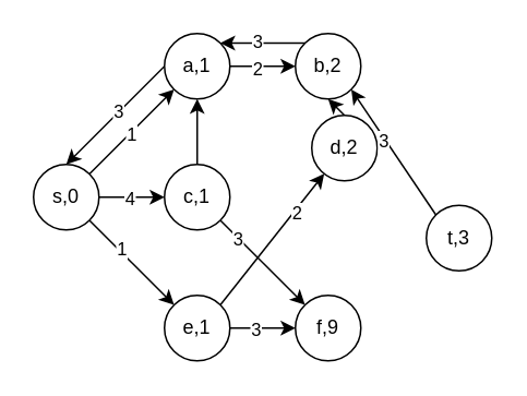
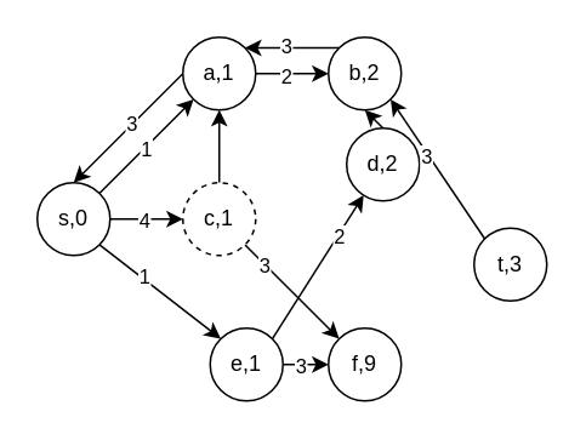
  <mxCell id="0" />
  <mxCell id="1" parent="0" />
  <mxCell id="2" style="rounded=0;orthogonalLoop=1;jettySize=auto;html=1;exitX=1;exitY=0;exitDx=0;exitDy=0;entryX=0;entryY=1;entryDx=0;entryDy=0;" parent="1" source="8" target="18" edge="1"><mxGeometry relative="1" as="geometry" /></mxCell>
  <mxCell id="3" value="1" style="edgeLabel;html=1;align=center;verticalAlign=middle;resizable=0;points=[];" parent="2" vertex="1" connectable="0"><mxGeometry x="-0.051" y="-1" relative="1" as="geometry"><mxPoint as="offset" /></mxGeometry></mxCell>
  <mxCell id="4" style="edgeStyle=none;rounded=0;orthogonalLoop=1;jettySize=auto;html=1;exitX=1;exitY=1;exitDx=0;exitDy=0;entryX=0;entryY=0;entryDx=0;entryDy=0;" parent="1" source="8" target="13" edge="1"><mxGeometry relative="1" as="geometry" /></mxCell>
  <mxCell id="5" value="1" style="edgeLabel;html=1;align=center;verticalAlign=middle;resizable=0;points=[];" parent="4" vertex="1" connectable="0"><mxGeometry x="-0.29" y="1" relative="1" as="geometry"><mxPoint as="offset" /></mxGeometry></mxCell>
  <mxCell id="6" style="edgeStyle=none;rounded=0;orthogonalLoop=1;jettySize=auto;html=1;exitX=1;exitY=0.5;exitDx=0;exitDy=0;entryX=0;entryY=0.5;entryDx=0;entryDy=0;" parent="1" source="8" target="24" edge="1"><mxGeometry relative="1" as="geometry" /></mxCell>
  <mxCell id="7" value="4" style="edgeLabel;html=1;align=center;verticalAlign=middle;resizable=0;points=[];" parent="6" vertex="1" connectable="0"><mxGeometry x="-0.119" relative="1" as="geometry"><mxPoint as="offset" /></mxGeometry></mxCell>
  <mxCell id="8" value="s,0" style="ellipse;whiteSpace=wrap;html=1;aspect=fixed;" parent="1" vertex="1"><mxGeometry x="20" y="100" width="40" height="40" as="geometry" /></mxCell>
  <mxCell id="9" style="edgeStyle=none;rounded=0;orthogonalLoop=1;jettySize=auto;html=1;exitX=1;exitY=0.5;exitDx=0;exitDy=0;entryX=0;entryY=0.5;entryDx=0;entryDy=0;" parent="1" source="13" target="19" edge="1"><mxGeometry relative="1" as="geometry" /></mxCell>
  <mxCell id="10" value="3" style="edgeLabel;html=1;align=center;verticalAlign=middle;resizable=0;points=[];" parent="9" vertex="1" connectable="0"><mxGeometry x="-0.262" y="3" relative="1" as="geometry"><mxPoint y="3" as="offset" /></mxGeometry></mxCell>
  <mxCell id="11" style="edgeStyle=none;rounded=0;orthogonalLoop=1;jettySize=auto;html=1;exitX=1;exitY=0;exitDx=0;exitDy=0;" parent="1" source="13" target="26" edge="1"><mxGeometry relative="1" as="geometry" /></mxCell>
  <mxCell id="12" value="2" style="edgeLabel;html=1;align=center;verticalAlign=middle;resizable=0;points=[];" parent="11" vertex="1" connectable="0"><mxGeometry x="0.428" y="-1" relative="1" as="geometry"><mxPoint as="offset" /></mxGeometry></mxCell>
- <mxCell id="13" value="e,1" style="ellipse;whiteSpace=wrap;html=1;aspect=fixed;" parent="1" vertex="1"><mxGeometry x="100" y="180" width="40" height="40" as="geometry" /></mxCell>
+ <mxCell id="13" value="e,1" style="ellipse;whiteSpace=wrap;html=1;aspect=fixed;" parent="1" vertex="1"><mxGeometry x="115" y="180" width="40" height="40" as="geometry" /></mxCell>
  <mxCell id="14" style="edgeStyle=none;rounded=0;orthogonalLoop=1;jettySize=auto;html=1;exitX=1;exitY=0.5;exitDx=0;exitDy=0;entryX=0;entryY=0.5;entryDx=0;entryDy=0;" parent="1" source="18" target="31" edge="1"><mxGeometry relative="1" as="geometry" /></mxCell>
  <mxCell id="15" value="2" style="edgeLabel;html=1;align=center;verticalAlign=middle;resizable=0;points=[];" parent="14" vertex="1" connectable="0"><mxGeometry x="-0.214" y="-1" relative="1" as="geometry"><mxPoint as="offset" /></mxGeometry></mxCell>
  <mxCell id="16" style="rounded=0;orthogonalLoop=1;jettySize=auto;html=1;exitX=0;exitY=0.5;exitDx=0;exitDy=0;entryX=0.5;entryY=0;entryDx=0;entryDy=0;" edge="1" parent="1" source="18" target="8"><mxGeometry relative="1" as="geometry" /></mxCell>
  <mxCell id="17" value="3" style="edgeLabel;html=1;align=center;verticalAlign=middle;resizable=0;points=[];" vertex="1" connectable="0" parent="16"><mxGeometry x="-0.064" y="-1" relative="1" as="geometry"><mxPoint as="offset" /></mxGeometry></mxCell>
  <mxCell id="18" value="a,1" style="ellipse;whiteSpace=wrap;html=1;aspect=fixed;" parent="1" vertex="1"><mxGeometry x="100" y="20" width="40" height="40" as="geometry" /></mxCell>
  <mxCell id="19" value="f,9" style="ellipse;whiteSpace=wrap;html=1;aspect=fixed;" parent="1" vertex="1"><mxGeometry x="180" y="180" width="40" height="40" as="geometry" /></mxCell>
  <mxCell id="20" value="t,3" style="ellipse;whiteSpace=wrap;html=1;aspect=fixed;" parent="1" vertex="1"><mxGeometry x="260" y="125" width="40" height="40" as="geometry" /></mxCell>
  <mxCell id="21" style="edgeStyle=none;rounded=0;orthogonalLoop=1;jettySize=auto;html=1;exitX=1;exitY=1;exitDx=0;exitDy=0;entryX=0;entryY=0;entryDx=0;entryDy=0;" parent="1" source="24" target="19" edge="1"><mxGeometry relative="1" as="geometry" /></mxCell>
  <mxCell id="22" value="3" style="edgeLabel;html=1;align=center;verticalAlign=middle;resizable=0;points=[];" parent="21" vertex="1" connectable="0"><mxGeometry x="-0.594" y="-1" relative="1" as="geometry"><mxPoint as="offset" /></mxGeometry></mxCell>
  <mxCell id="23" style="edgeStyle=none;rounded=0;orthogonalLoop=1;jettySize=auto;html=1;exitX=0.5;exitY=0;exitDx=0;exitDy=0;entryX=0.5;entryY=1;entryDx=0;entryDy=0;" parent="1" source="24" target="18" edge="1"><mxGeometry relative="1" as="geometry" /></mxCell>
- <mxCell id="24" value="c,1" style="ellipse;whiteSpace=wrap;html=1;aspect=fixed;" parent="1" vertex="1"><mxGeometry x="100" y="100" width="40" height="40" as="geometry" /></mxCell>
+ <mxCell id="24" value="c,1" style="ellipse;whiteSpace=wrap;html=1;aspect=fixed;dashed=1;" parent="1" vertex="1"><mxGeometry x="100" y="100" width="40" height="40" as="geometry" /></mxCell>
  <mxCell id="25" style="edgeStyle=none;rounded=0;orthogonalLoop=1;jettySize=auto;html=1;exitX=0.5;exitY=0;exitDx=0;exitDy=0;entryX=0.5;entryY=1;entryDx=0;entryDy=0;" parent="1" source="26" target="31" edge="1"><mxGeometry relative="1" as="geometry" /></mxCell>
  <mxCell id="26" value="d,2" style="ellipse;whiteSpace=wrap;html=1;aspect=fixed;" parent="1" vertex="1"><mxGeometry x="190" y="70" width="40" height="40" as="geometry" /></mxCell>
  <mxCell id="27" style="edgeStyle=none;rounded=0;orthogonalLoop=1;jettySize=auto;html=1;exitX=0;exitY=0;exitDx=0;exitDy=0;entryX=1;entryY=1;entryDx=0;entryDy=0;" parent="1" source="20" target="31" edge="1"><mxGeometry relative="1" as="geometry" /></mxCell>
  <mxCell id="28" value="3" style="edgeLabel;html=1;align=center;verticalAlign=middle;resizable=0;points=[];" parent="27" vertex="1" connectable="0"><mxGeometry x="-0.244" relative="1" as="geometry"><mxPoint x="-12.46" y="-16.46" as="offset" /></mxGeometry></mxCell>
  <mxCell id="29" style="edgeStyle=none;rounded=0;orthogonalLoop=1;jettySize=auto;html=1;exitX=0;exitY=0;exitDx=0;exitDy=0;entryX=1;entryY=0;entryDx=0;entryDy=0;" edge="1" parent="1" source="31" target="18"><mxGeometry relative="1" as="geometry" /></mxCell>
  <mxCell id="30" value="3" style="edgeLabel;html=1;align=center;verticalAlign=middle;resizable=0;points=[];" vertex="1" connectable="0" parent="29"><mxGeometry x="0.105" y="-1" relative="1" as="geometry"><mxPoint as="offset" /></mxGeometry></mxCell>
  <mxCell id="31" value="b,2" style="ellipse;whiteSpace=wrap;html=1;aspect=fixed;" parent="1" vertex="1"><mxGeometry x="180" y="20" width="40" height="40" as="geometry" /></mxCell>
